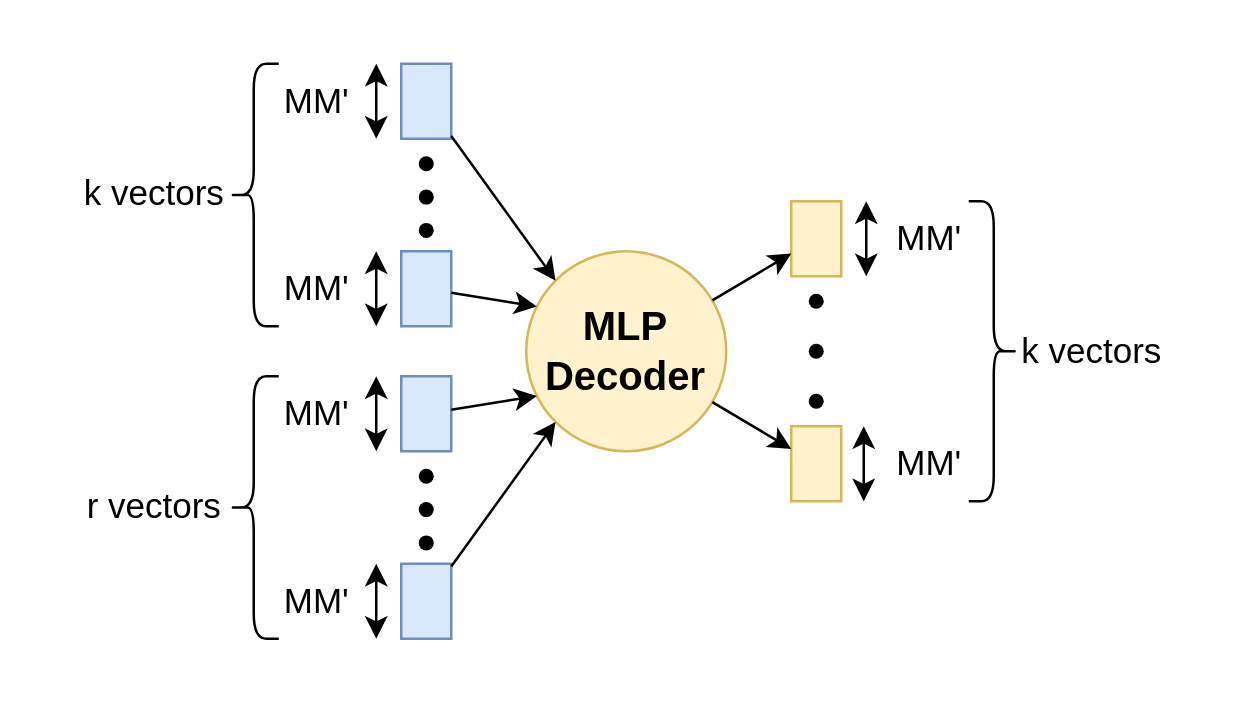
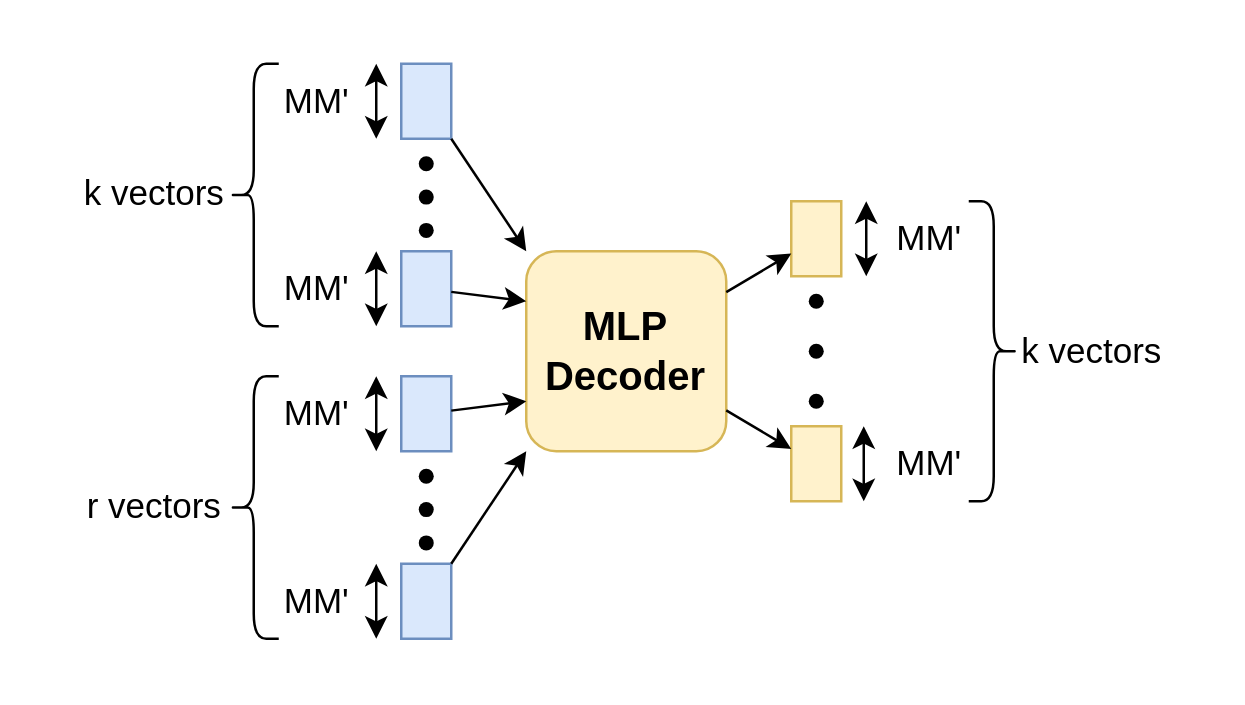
  <mxCell id="0" />
  <mxCell id="1" parent="0" />
  <mxCell id="2" value="" style="rounded=0;whiteSpace=wrap;html=1;strokeColor=none;" parent="1" vertex="1"><mxGeometry x="21" y="20" width="449" height="240" as="geometry" /></mxCell>
- <mxCell id="3" value="&lt;b&gt;&lt;font style=&quot;font-size: 16px;&quot;&gt;MLP&lt;br&gt;Decoder&lt;/font&gt;&lt;/b&gt;" style="ellipse;whiteSpace=wrap;html=1;fillColor=#fff2cc;strokeColor=#d6b656;" parent="1" vertex="1"><mxGeometry x="210" y="100" width="80" height="80" as="geometry" /></mxCell>
+ <mxCell id="3" value="&lt;b&gt;&lt;font style=&quot;font-size: 16px;&quot;&gt;MLP&lt;br&gt;Decoder&lt;/font&gt;&lt;/b&gt;" style="rounded=1;whiteSpace=wrap;html=1;fillColor=#fff2cc;strokeColor=#d6b656;" parent="1" vertex="1"><mxGeometry x="210" y="100" width="80" height="80" as="geometry" /></mxCell>
  <mxCell id="4" value="&lt;font style=&quot;font-size: 14px;&quot;&gt;k vectors&lt;/font&gt;" style="text;html=1;align=center;verticalAlign=middle;resizable=0;points=[];autosize=1;strokeColor=none;fillColor=none;" parent="1" vertex="1"><mxGeometry x="20.5" y="62" width="80" height="30" as="geometry" /></mxCell>
  <mxCell id="5" value="" style="rounded=0;whiteSpace=wrap;html=1;fillColor=#fff2cc;strokeColor=#d6b656;" parent="1" vertex="1"><mxGeometry x="316" y="170" width="20" height="30" as="geometry" /></mxCell>
  <mxCell id="6" value="" style="shape=waypoint;sketch=0;fillStyle=solid;size=6;pointerEvents=1;points=[];fillColor=none;resizable=0;rotatable=0;perimeter=centerPerimeter;snapToPoint=1;" parent="1" vertex="1"><mxGeometry x="316" y="110" width="20" height="20" as="geometry" /></mxCell>
  <mxCell id="7" value="" style="shape=waypoint;sketch=0;fillStyle=solid;size=6;pointerEvents=1;points=[];fillColor=none;resizable=0;rotatable=0;perimeter=centerPerimeter;snapToPoint=1;" parent="1" vertex="1"><mxGeometry x="316" y="130" width="20" height="20" as="geometry" /></mxCell>
  <mxCell id="8" value="" style="shape=waypoint;sketch=0;fillStyle=solid;size=6;pointerEvents=1;points=[];fillColor=none;resizable=0;rotatable=0;perimeter=centerPerimeter;snapToPoint=1;" parent="1" vertex="1"><mxGeometry x="316" y="150" width="20" height="20" as="geometry" /></mxCell>
  <mxCell id="9" value="&lt;font style=&quot;font-size: 14px;&quot;&gt;k vectors&lt;/font&gt;" style="text;html=1;align=center;verticalAlign=middle;resizable=0;points=[];autosize=1;strokeColor=none;fillColor=none;" parent="1" vertex="1"><mxGeometry x="396" y="125" width="80" height="30" as="geometry" /></mxCell>
  <mxCell id="10" value="" style="endArrow=classic;startArrow=classic;html=1;rounded=0;" parent="1" edge="1"><mxGeometry width="50" height="50" relative="1" as="geometry"><mxPoint x="345" y="170" as="sourcePoint" /><mxPoint x="345" y="200" as="targetPoint" /></mxGeometry></mxCell>
  <mxCell id="11" value="&lt;span style=&quot;font-size: 14px;&quot;&gt;MM'&lt;/span&gt;" style="text;html=1;align=center;verticalAlign=middle;resizable=0;points=[];autosize=1;strokeColor=none;fillColor=none;" parent="1" vertex="1"><mxGeometry x="346" y="170" width="50" height="30" as="geometry" /></mxCell>
  <mxCell id="12" value="" style="shape=curlyBracket;whiteSpace=wrap;html=1;rounded=1;labelPosition=left;verticalLabelPosition=middle;align=right;verticalAlign=middle;" parent="1" vertex="1"><mxGeometry x="91" y="25" width="20" height="105" as="geometry" /></mxCell>
  <mxCell id="13" value="" style="group" parent="1" vertex="1" connectable="0"><mxGeometry x="160" y="180" width="20" height="40" as="geometry" /></mxCell>
  <mxCell id="14" value="" style="shape=waypoint;sketch=0;fillStyle=solid;size=6;pointerEvents=1;points=[];fillColor=none;resizable=0;rotatable=0;perimeter=centerPerimeter;snapToPoint=1;container=0;" parent="13" vertex="1"><mxGeometry width="20" height="20" as="geometry" /></mxCell>
  <mxCell id="15" value="" style="shape=waypoint;sketch=0;fillStyle=solid;size=6;pointerEvents=1;points=[];fillColor=none;resizable=0;rotatable=0;perimeter=centerPerimeter;snapToPoint=1;container=0;" parent="13" vertex="1"><mxGeometry y="13.333" width="20" height="20" as="geometry" /></mxCell>
  <mxCell id="16" value="" style="shape=waypoint;sketch=0;fillStyle=solid;size=6;pointerEvents=1;points=[];fillColor=none;resizable=0;rotatable=0;perimeter=centerPerimeter;snapToPoint=1;container=0;" parent="13" vertex="1"><mxGeometry y="26.667" width="20" height="20" as="geometry" /></mxCell>
  <mxCell id="17" value="" style="group" parent="1" vertex="1" connectable="0"><mxGeometry x="160" y="55" width="20" height="40" as="geometry" /></mxCell>
  <mxCell id="18" value="" style="shape=waypoint;sketch=0;fillStyle=solid;size=6;pointerEvents=1;points=[];fillColor=none;resizable=0;rotatable=0;perimeter=centerPerimeter;snapToPoint=1;container=0;" parent="17" vertex="1"><mxGeometry width="20" height="20" as="geometry" /></mxCell>
  <mxCell id="19" value="" style="shape=waypoint;sketch=0;fillStyle=solid;size=6;pointerEvents=1;points=[];fillColor=none;resizable=0;rotatable=0;perimeter=centerPerimeter;snapToPoint=1;container=0;" parent="17" vertex="1"><mxGeometry y="13.333" width="20" height="20" as="geometry" /></mxCell>
  <mxCell id="20" value="" style="shape=waypoint;sketch=0;fillStyle=solid;size=6;pointerEvents=1;points=[];fillColor=none;resizable=0;rotatable=0;perimeter=centerPerimeter;snapToPoint=1;container=0;" parent="17" vertex="1"><mxGeometry y="26.667" width="20" height="20" as="geometry" /></mxCell>
  <mxCell id="21" value="" style="group" parent="1" vertex="1" connectable="0"><mxGeometry x="100.5" y="25" width="79.5" height="30" as="geometry" /></mxCell>
  <mxCell id="22" value="" style="rounded=0;whiteSpace=wrap;html=1;fillColor=#dae8fc;strokeColor=#6c8ebf;container=0;" parent="21" vertex="1"><mxGeometry x="59.5" width="20" height="30" as="geometry" /></mxCell>
  <mxCell id="23" value="" style="endArrow=classic;startArrow=classic;html=1;rounded=0;" parent="21" edge="1"><mxGeometry width="50" height="50" relative="1" as="geometry"><mxPoint x="49.5" y="30" as="sourcePoint" /><mxPoint x="49.5" as="targetPoint" /></mxGeometry></mxCell>
  <mxCell id="24" value="&lt;span style=&quot;font-size: 14px;&quot;&gt;MM'&lt;/span&gt;" style="text;html=1;align=center;verticalAlign=middle;resizable=0;points=[];autosize=1;strokeColor=none;fillColor=none;container=0;" parent="21" vertex="1"><mxGeometry width="50" height="30" as="geometry" /></mxCell>
  <mxCell id="25" value="" style="group" parent="1" vertex="1" connectable="0"><mxGeometry x="100.5" y="100" width="79.5" height="30" as="geometry" /></mxCell>
  <mxCell id="26" value="" style="rounded=0;whiteSpace=wrap;html=1;fillColor=#dae8fc;strokeColor=#6c8ebf;container=0;" parent="25" vertex="1"><mxGeometry x="59.5" width="20" height="30" as="geometry" /></mxCell>
  <mxCell id="27" value="" style="endArrow=classic;startArrow=classic;html=1;rounded=0;" parent="25" edge="1"><mxGeometry width="50" height="50" relative="1" as="geometry"><mxPoint x="49.5" y="30" as="sourcePoint" /><mxPoint x="49.5" as="targetPoint" /></mxGeometry></mxCell>
  <mxCell id="28" value="&lt;span style=&quot;font-size: 14px;&quot;&gt;MM'&lt;/span&gt;" style="text;html=1;align=center;verticalAlign=middle;resizable=0;points=[];autosize=1;strokeColor=none;fillColor=none;container=0;" parent="25" vertex="1"><mxGeometry width="50" height="30" as="geometry" /></mxCell>
  <mxCell id="29" value="" style="group" parent="1" vertex="1" connectable="0"><mxGeometry x="100.5" y="150" width="79.5" height="30" as="geometry" /></mxCell>
  <mxCell id="30" value="" style="rounded=0;whiteSpace=wrap;html=1;fillColor=#dae8fc;strokeColor=#6c8ebf;container=0;" parent="29" vertex="1"><mxGeometry x="59.5" width="20" height="30" as="geometry" /></mxCell>
  <mxCell id="31" value="" style="endArrow=classic;startArrow=classic;html=1;rounded=0;" parent="29" edge="1"><mxGeometry width="50" height="50" relative="1" as="geometry"><mxPoint x="49.5" y="30" as="sourcePoint" /><mxPoint x="49.5" as="targetPoint" /></mxGeometry></mxCell>
  <mxCell id="32" value="&lt;span style=&quot;font-size: 14px;&quot;&gt;MM'&lt;/span&gt;" style="text;html=1;align=center;verticalAlign=middle;resizable=0;points=[];autosize=1;strokeColor=none;fillColor=none;container=0;" parent="29" vertex="1"><mxGeometry width="50" height="30" as="geometry" /></mxCell>
  <mxCell id="33" value="" style="group" parent="1" vertex="1" connectable="0"><mxGeometry x="100.5" y="225" width="79.5" height="30" as="geometry" /></mxCell>
  <mxCell id="34" value="" style="rounded=0;whiteSpace=wrap;html=1;fillColor=#dae8fc;strokeColor=#6c8ebf;container=0;" parent="33" vertex="1"><mxGeometry x="59.5" width="20" height="30" as="geometry" /></mxCell>
  <mxCell id="35" value="" style="endArrow=classic;startArrow=classic;html=1;rounded=0;" parent="33" edge="1"><mxGeometry width="50" height="50" relative="1" as="geometry"><mxPoint x="49.5" y="30" as="sourcePoint" /><mxPoint x="49.5" as="targetPoint" /></mxGeometry></mxCell>
  <mxCell id="36" value="&lt;span style=&quot;font-size: 14px;&quot;&gt;MM'&lt;/span&gt;" style="text;html=1;align=center;verticalAlign=middle;resizable=0;points=[];autosize=1;strokeColor=none;fillColor=none;container=0;" parent="33" vertex="1"><mxGeometry width="50" height="30" as="geometry" /></mxCell>
  <mxCell id="37" value="&lt;font style=&quot;font-size: 14px;&quot;&gt;r vectors&lt;/font&gt;" style="text;html=1;align=center;verticalAlign=middle;resizable=0;points=[];autosize=1;strokeColor=none;fillColor=none;" parent="1" vertex="1"><mxGeometry x="20.5" y="187" width="80" height="30" as="geometry" /></mxCell>
  <mxCell id="38" value="" style="shape=curlyBracket;whiteSpace=wrap;html=1;rounded=1;labelPosition=left;verticalLabelPosition=middle;align=right;verticalAlign=middle;" parent="1" vertex="1"><mxGeometry x="91" y="150" width="20" height="105" as="geometry" /></mxCell>
  <mxCell id="39" value="" style="rounded=0;whiteSpace=wrap;html=1;fillColor=#fff2cc;strokeColor=#d6b656;" parent="1" vertex="1"><mxGeometry x="316" y="80" width="20" height="30" as="geometry" /></mxCell>
  <mxCell id="40" value="" style="endArrow=classic;startArrow=classic;html=1;rounded=0;" parent="1" edge="1"><mxGeometry width="50" height="50" relative="1" as="geometry"><mxPoint x="346" y="80" as="sourcePoint" /><mxPoint x="346" y="110" as="targetPoint" /></mxGeometry></mxCell>
  <mxCell id="41" value="&lt;span style=&quot;font-size: 14px;&quot;&gt;MM'&lt;/span&gt;" style="text;html=1;align=center;verticalAlign=middle;resizable=0;points=[];autosize=1;strokeColor=none;fillColor=none;" parent="1" vertex="1"><mxGeometry x="346" y="80" width="50" height="30" as="geometry" /></mxCell>
  <mxCell id="42" value="" style="shape=curlyBracket;whiteSpace=wrap;html=1;rounded=1;flipH=1;labelPosition=right;verticalLabelPosition=middle;align=left;verticalAlign=middle;" parent="1" vertex="1"><mxGeometry x="387" y="80" width="20" height="120" as="geometry" /></mxCell>
  <mxCell id="43" value="" style="endArrow=classic;html=1;rounded=0;entryX=0;entryY=0;entryDx=0;entryDy=0;" parent="1" source="22" target="3" edge="1"><mxGeometry width="50" height="50" relative="1" as="geometry"><mxPoint x="50" y="60" as="sourcePoint" /><mxPoint x="210" y="120" as="targetPoint" /></mxGeometry></mxCell>
  <mxCell id="44" value="" style="endArrow=classic;html=1;rounded=0;entryX=0;entryY=0.25;entryDx=0;entryDy=0;" parent="1" source="26" target="3" edge="1"><mxGeometry width="50" height="50" relative="1" as="geometry"><mxPoint x="190" y="50" as="sourcePoint" /><mxPoint x="240" y="140" as="targetPoint" /></mxGeometry></mxCell>
  <mxCell id="45" value="" style="endArrow=classic;html=1;rounded=0;entryX=0;entryY=0.75;entryDx=0;entryDy=0;" parent="1" source="30" target="3" edge="1"><mxGeometry width="50" height="50" relative="1" as="geometry"><mxPoint x="190" y="128" as="sourcePoint" /><mxPoint x="216" y="137" as="targetPoint" /></mxGeometry></mxCell>
  <mxCell id="46" value="" style="endArrow=classic;html=1;rounded=0;entryX=0;entryY=1;entryDx=0;entryDy=0;" parent="1" source="34" target="3" edge="1"><mxGeometry width="50" height="50" relative="1" as="geometry"><mxPoint x="200" y="138" as="sourcePoint" /><mxPoint x="226" y="147" as="targetPoint" /></mxGeometry></mxCell>
  <mxCell id="47" value="" style="endArrow=classic;html=1;rounded=0;" parent="1" source="3" target="39" edge="1"><mxGeometry width="50" height="50" relative="1" as="geometry"><mxPoint x="210" y="148" as="sourcePoint" /><mxPoint x="236" y="157" as="targetPoint" /></mxGeometry></mxCell>
  <mxCell id="48" value="" style="endArrow=classic;html=1;rounded=0;" parent="1" source="3" target="5" edge="1"><mxGeometry width="50" height="50" relative="1" as="geometry"><mxPoint x="283" y="135" as="sourcePoint" /><mxPoint x="326" y="111" as="targetPoint" /></mxGeometry></mxCell>
